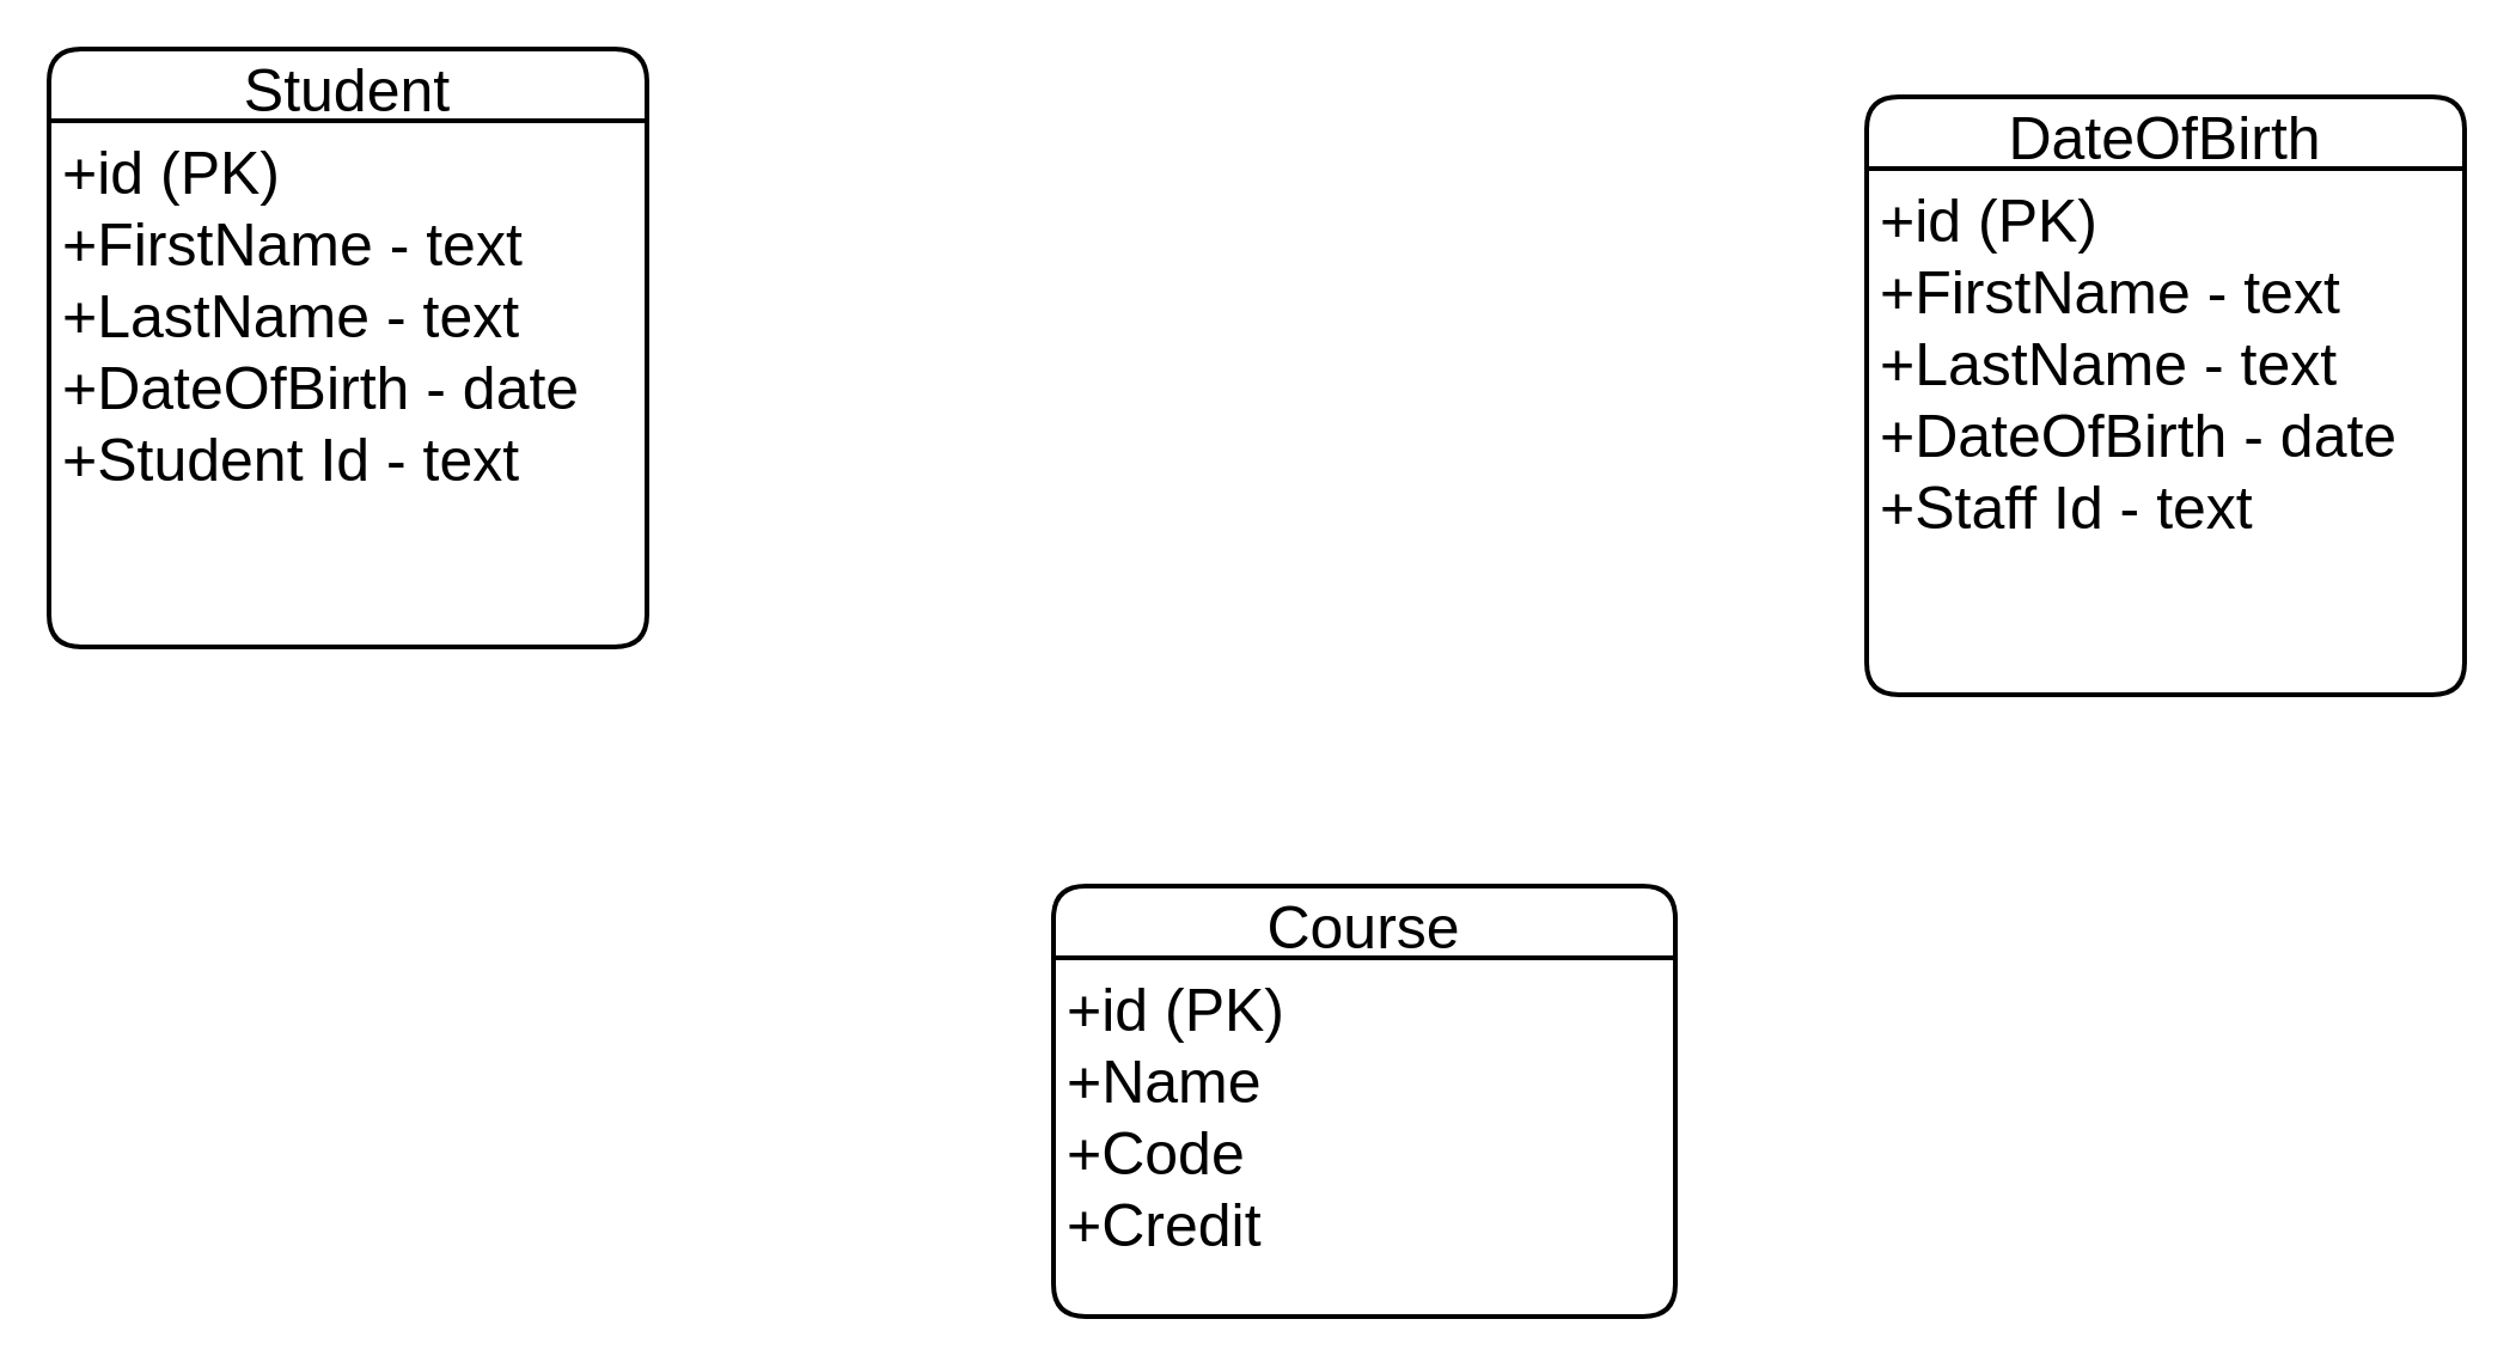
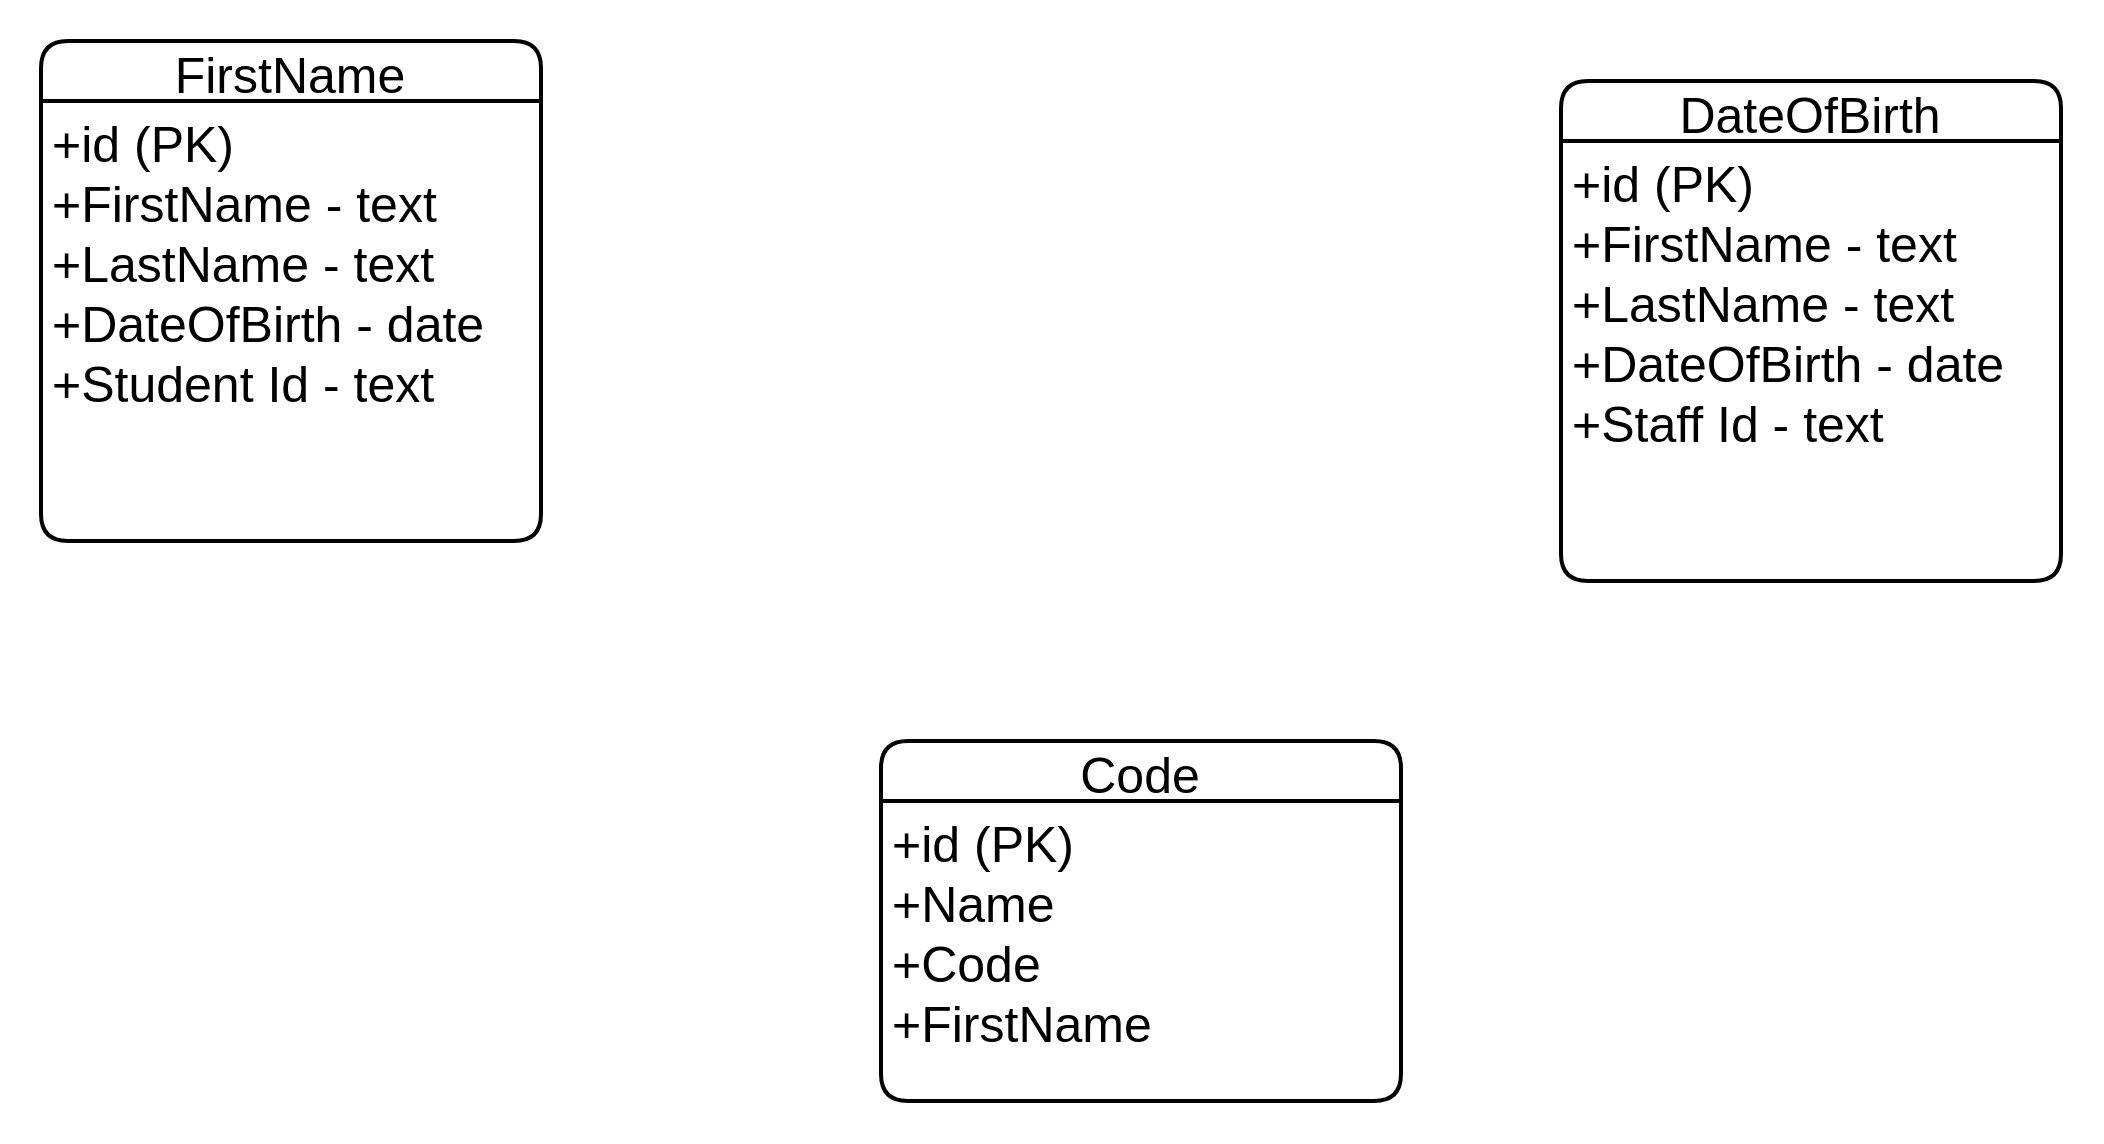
  <mxCell id="0" />
  <mxCell id="1" parent="0" />
- <mxCell id="2" value="Student" style="swimlane;childLayout=stackLayout;horizontal=1;startSize=30;horizontalStack=0;rounded=1;fontSize=25;fontStyle=0;strokeWidth=2;resizeParent=0;resizeLast=1;shadow=0;dashed=0;align=center;" vertex="1" parent="1"><mxGeometry x="20" y="20" width="250" height="250" as="geometry" /></mxCell>
+ <mxCell id="2" value="FirstName" style="swimlane;childLayout=stackLayout;horizontal=1;startSize=30;horizontalStack=0;rounded=1;fontSize=25;fontStyle=0;strokeWidth=2;resizeParent=0;resizeLast=1;shadow=0;dashed=0;align=center;" vertex="1" parent="1"><mxGeometry x="20" y="20" width="250" height="250" as="geometry" /></mxCell>
  <mxCell id="3" value="+id (PK)&#10;+FirstName - text&#10;+LastName - text&#10;+DateOfBirth - date&#10;+Student Id - text" style="align=left;strokeColor=none;fillColor=none;spacingLeft=4;fontSize=25;verticalAlign=top;resizable=0;rotatable=0;part=1;" vertex="1" parent="2"><mxGeometry y="30" width="250" height="220" as="geometry" /></mxCell>
  <mxCell id="4" value="DateOfBirth" style="swimlane;childLayout=stackLayout;horizontal=1;startSize=30;horizontalStack=0;rounded=1;fontSize=25;fontStyle=0;strokeWidth=2;resizeParent=0;resizeLast=1;shadow=0;dashed=0;align=center;" vertex="1" parent="1"><mxGeometry x="780" y="40" width="250" height="250" as="geometry" /></mxCell>
  <mxCell id="5" value="+id (PK)&#10;+FirstName - text&#10;+LastName - text&#10;+DateOfBirth - date&#10;+Staff Id - text" style="align=left;strokeColor=none;fillColor=none;spacingLeft=4;fontSize=25;verticalAlign=top;resizable=0;rotatable=0;part=1;" vertex="1" parent="4"><mxGeometry y="30" width="250" height="220" as="geometry" /></mxCell>
- <mxCell id="6" value="Course" style="swimlane;childLayout=stackLayout;horizontal=1;startSize=30;horizontalStack=0;rounded=1;fontSize=25;fontStyle=0;strokeWidth=2;resizeParent=0;resizeLast=1;shadow=0;dashed=0;align=center;" vertex="1" parent="1"><mxGeometry x="440" y="370" width="260" height="180" as="geometry" /></mxCell>
- <mxCell id="7" value="+id (PK)&#10;+Name&#10;+Code&#10;+Credit" style="align=left;strokeColor=none;fillColor=none;spacingLeft=4;fontSize=25;verticalAlign=top;resizable=0;rotatable=0;part=1;" vertex="1" parent="6"><mxGeometry y="30" width="260" height="150" as="geometry" /></mxCell>
+ <mxCell id="6" value="Code" style="swimlane;childLayout=stackLayout;horizontal=1;startSize=30;horizontalStack=0;rounded=1;fontSize=25;fontStyle=0;strokeWidth=2;resizeParent=0;resizeLast=1;shadow=0;dashed=0;align=center;" vertex="1" parent="1"><mxGeometry x="440" y="370" width="260" height="180" as="geometry" /></mxCell>
+ <mxCell id="7" value="+id (PK)&#10;+Name&#10;+Code&#10;+FirstName" style="align=left;strokeColor=none;fillColor=none;spacingLeft=4;fontSize=25;verticalAlign=top;resizable=0;rotatable=0;part=1;" vertex="1" parent="6"><mxGeometry y="30" width="260" height="150" as="geometry" /></mxCell>
